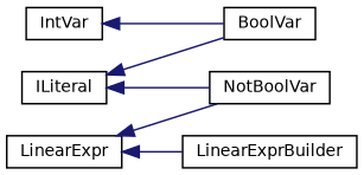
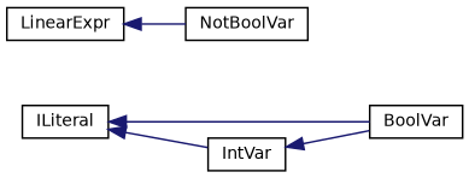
  digraph {
    rankdir=LR
    node [color=black fillcolor=white fontname=Helvetica fontsize=10 shape=record style=filled]
    edge [color=midnightblue dir=back fontname=Helvetica fontsize=10 labelfontname=Helvetica labelfontsize=10 style=solid]
    n1 [height=0.2 label=ILiteral width=0.4]
    n2 [height=0.2 label=BoolVar width=0.4]
    n3 [height=0.2 label=NotBoolVar width=0.4]
    n4 [height=0.2 label=LinearExpr width=0.4]
-   n5 [height=0.2 label=LinearExprBuilder width=0.4]
    n6 [height=0.2 label=IntVar width=0.4]
    n1 -> n2
-   n1 -> n3
+   n1 -> n6
    n4 -> n3
-   n4 -> n5
    n6 -> n2
  }
